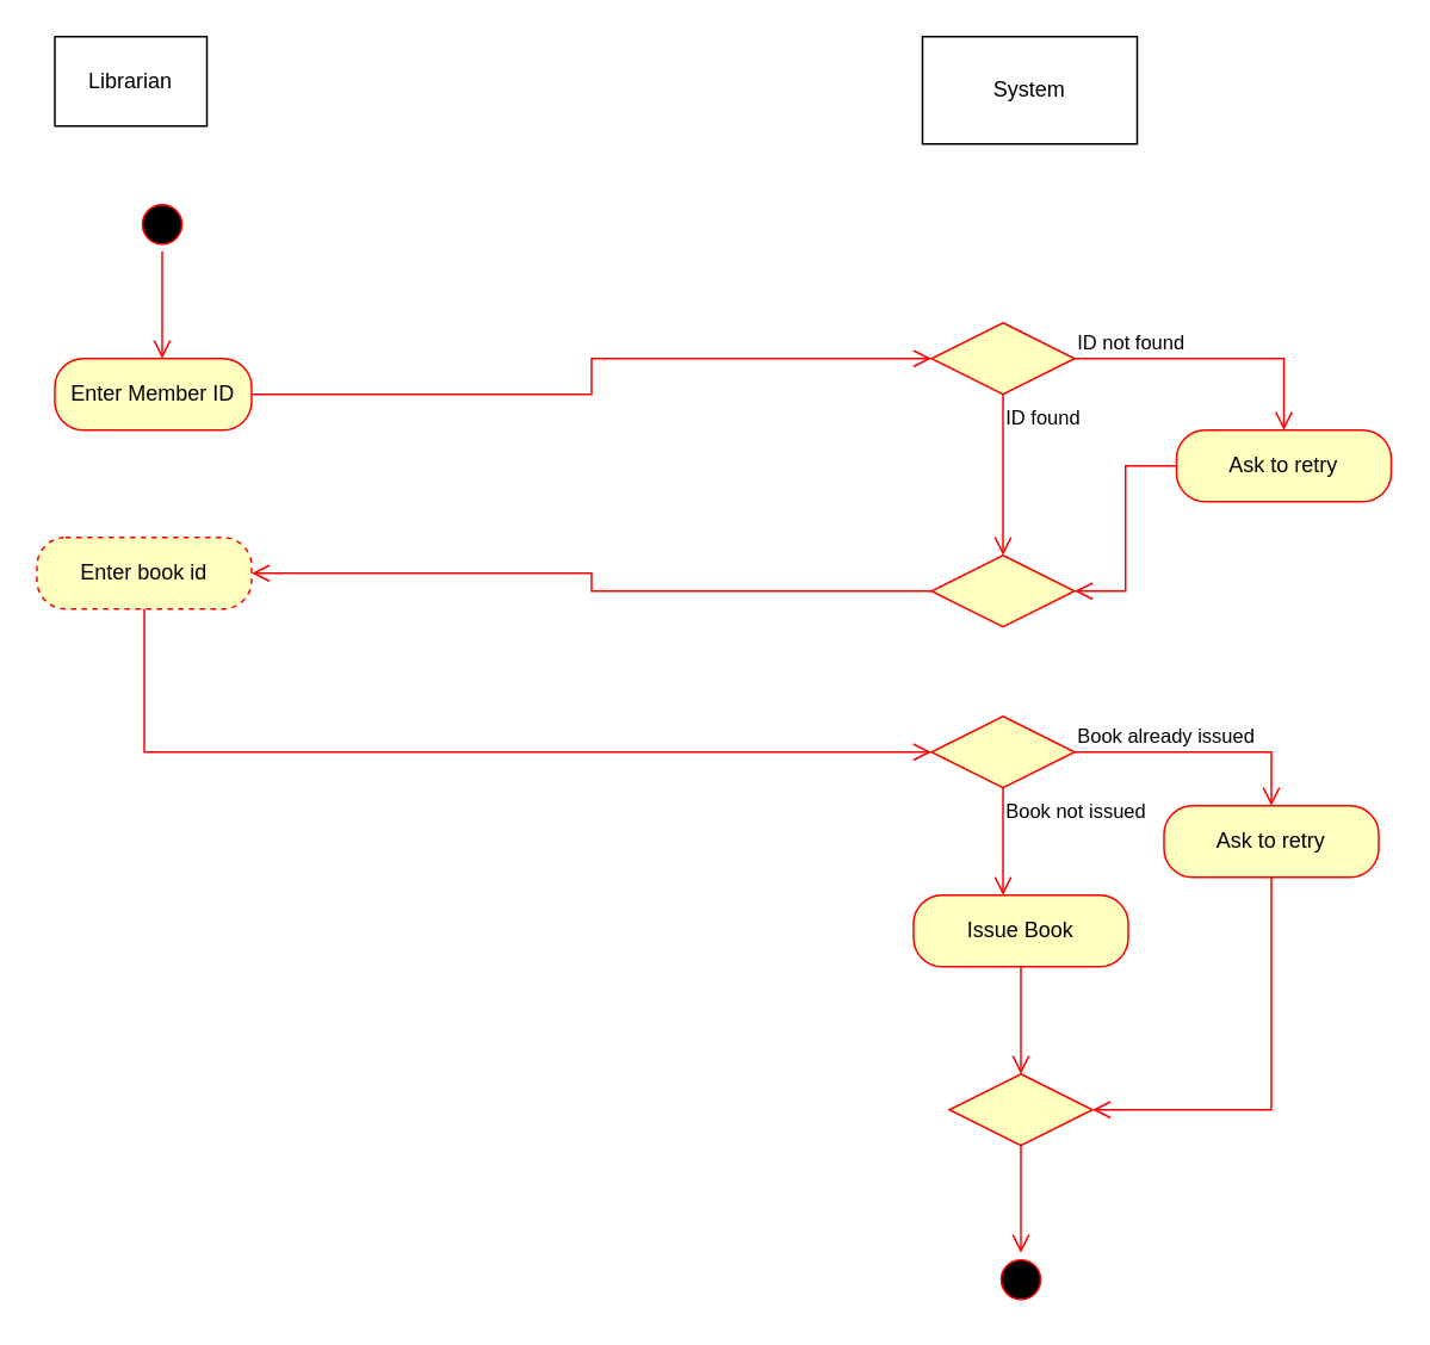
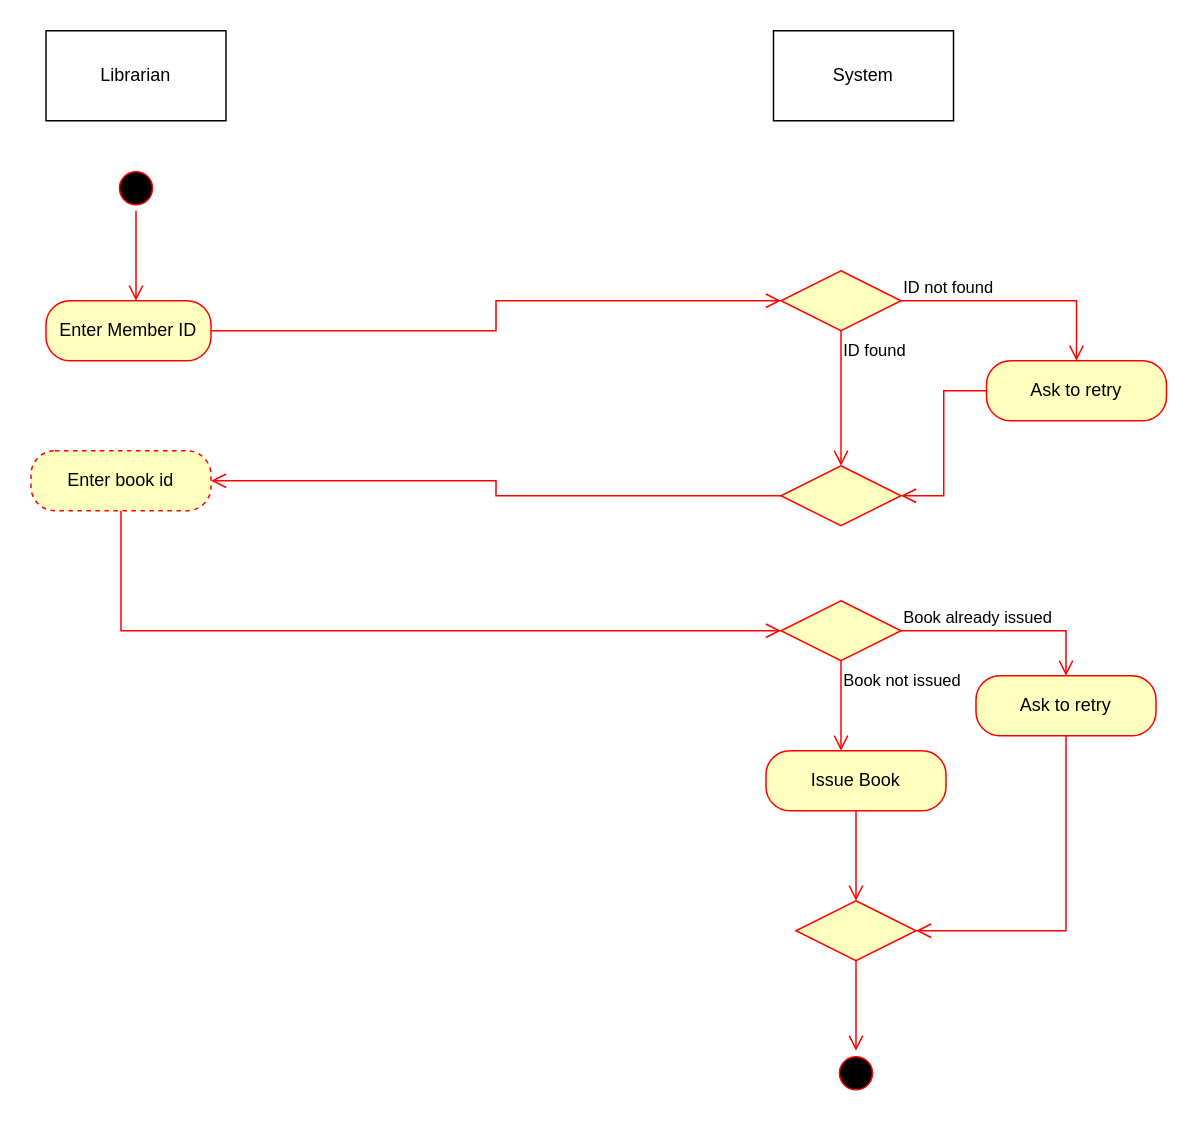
  <mxCell id="0" />
  <mxCell id="1" parent="0" />
- <mxCell id="2" value="Librarian" style="rounded=0;whiteSpace=wrap;html=1;" vertex="1" parent="1"><mxGeometry x="30" y="20" width="85" height="50" as="geometry" /></mxCell>
+ <mxCell id="2" value="Librarian" style="rounded=0;whiteSpace=wrap;html=1;" vertex="1" parent="1"><mxGeometry x="30" y="20" width="120" height="60" as="geometry" /></mxCell>
  <mxCell id="3" value="System" style="rounded=0;whiteSpace=wrap;html=1;" vertex="1" parent="1"><mxGeometry x="515" y="20" width="120" height="60" as="geometry" /></mxCell>
  <mxCell id="4" value="" style="ellipse;html=1;shape=startState;fillColor=#000000;strokeColor=#ff0000;" vertex="1" parent="1"><mxGeometry x="75" y="110" width="30" height="30" as="geometry" /></mxCell>
  <mxCell id="5" value="" style="edgeStyle=orthogonalEdgeStyle;html=1;verticalAlign=bottom;endArrow=open;endSize=8;strokeColor=#ff0000;rounded=0;" edge="1" source="4" parent="1"><mxGeometry relative="1" as="geometry"><mxPoint x="90" y="200" as="targetPoint" /></mxGeometry></mxCell>
  <mxCell id="6" value="Enter Member ID" style="rounded=1;whiteSpace=wrap;html=1;arcSize=40;fontColor=#000000;fillColor=#ffffc0;strokeColor=#ff0000;" vertex="1" parent="1"><mxGeometry x="30" y="200" width="110" height="40" as="geometry" /></mxCell>
  <mxCell id="7" value="" style="rhombus;whiteSpace=wrap;html=1;fontColor=#000000;fillColor=#ffffc0;strokeColor=#ff0000;" vertex="1" parent="1"><mxGeometry x="520" y="180" width="80" height="40" as="geometry" /></mxCell>
  <mxCell id="8" value="ID not found" style="edgeStyle=orthogonalEdgeStyle;html=1;align=left;verticalAlign=bottom;endArrow=open;endSize=8;strokeColor=#ff0000;rounded=0;entryX=0.5;entryY=0;entryDx=0;entryDy=0;" edge="1" source="7" parent="1" target="11"><mxGeometry x="-1" relative="1" as="geometry"><mxPoint x="700" y="200" as="targetPoint" /></mxGeometry></mxCell>
  <mxCell id="9" value="ID found" style="edgeStyle=orthogonalEdgeStyle;html=1;align=left;verticalAlign=top;endArrow=open;endSize=8;strokeColor=#ff0000;rounded=0;entryX=0.5;entryY=0;entryDx=0;entryDy=0;" edge="1" source="7" parent="1" target="13"><mxGeometry x="-1" relative="1" as="geometry"><mxPoint x="560" y="280" as="targetPoint" /><mxPoint as="offset" /></mxGeometry></mxCell>
  <mxCell id="10" value="" style="edgeStyle=orthogonalEdgeStyle;html=1;verticalAlign=bottom;endArrow=open;endSize=8;strokeColor=#ff0000;rounded=0;entryX=0;entryY=0.5;entryDx=0;entryDy=0;exitX=1;exitY=0.5;exitDx=0;exitDy=0;" edge="1" source="6" parent="1" target="7"><mxGeometry relative="1" as="geometry"><mxPoint x="84.5" y="300" as="targetPoint" /><mxPoint x="84.5" y="240" as="sourcePoint" /></mxGeometry></mxCell>
  <mxCell id="11" value="Ask to retry" style="rounded=1;whiteSpace=wrap;html=1;arcSize=40;fontColor=#000000;fillColor=#ffffc0;strokeColor=#ff0000;" vertex="1" parent="1"><mxGeometry x="657" y="240" width="120" height="40" as="geometry" /></mxCell>
  <mxCell id="12" value="" style="edgeStyle=orthogonalEdgeStyle;html=1;verticalAlign=bottom;endArrow=open;endSize=8;strokeColor=#ff0000;rounded=0;entryX=1;entryY=0.5;entryDx=0;entryDy=0;" edge="1" source="11" parent="1" target="13"><mxGeometry relative="1" as="geometry"><mxPoint x="717" y="340" as="targetPoint" /></mxGeometry></mxCell>
  <mxCell id="13" value="" style="rhombus;whiteSpace=wrap;html=1;fontColor=#000000;fillColor=#ffffc0;strokeColor=#ff0000;" vertex="1" parent="1"><mxGeometry x="520" y="310" width="80" height="40" as="geometry" /></mxCell>
  <mxCell id="14" value="" style="edgeStyle=orthogonalEdgeStyle;html=1;align=left;verticalAlign=top;endArrow=open;endSize=8;strokeColor=#ff0000;rounded=0;entryX=1;entryY=0.5;entryDx=0;entryDy=0;" edge="1" source="13" parent="1" target="15"><mxGeometry x="-1" relative="1" as="geometry"><mxPoint x="290" y="330" as="targetPoint" /></mxGeometry></mxCell>
  <mxCell id="15" value="Enter book id" style="rounded=1;whiteSpace=wrap;html=1;arcSize=40;fontColor=#000000;fillColor=#ffffc0;strokeColor=#ff0000;dashed=1;" vertex="1" parent="1"><mxGeometry x="20" y="300" width="120" height="40" as="geometry" /></mxCell>
  <mxCell id="16" value="" style="edgeStyle=orthogonalEdgeStyle;html=1;verticalAlign=bottom;endArrow=open;endSize=8;strokeColor=#ff0000;rounded=0;entryX=0;entryY=0.5;entryDx=0;entryDy=0;" edge="1" source="15" parent="1" target="17"><mxGeometry relative="1" as="geometry"><mxPoint x="290" y="460" as="targetPoint" /><Array as="points"><mxPoint x="80" y="420" /></Array></mxGeometry></mxCell>
  <mxCell id="17" value="" style="rhombus;whiteSpace=wrap;html=1;fontColor=#000000;fillColor=#ffffc0;strokeColor=#ff0000;" vertex="1" parent="1"><mxGeometry x="520" y="400" width="80" height="40" as="geometry" /></mxCell>
  <mxCell id="18" value="Book already issued" style="edgeStyle=orthogonalEdgeStyle;html=1;align=left;verticalAlign=bottom;endArrow=open;endSize=8;strokeColor=#ff0000;rounded=0;entryX=0.5;entryY=0;entryDx=0;entryDy=0;" edge="1" source="17" parent="1" target="24"><mxGeometry x="-1" relative="1" as="geometry"><mxPoint x="700" y="420" as="targetPoint" /></mxGeometry></mxCell>
  <mxCell id="19" value="Book not issued" style="edgeStyle=orthogonalEdgeStyle;html=1;align=left;verticalAlign=top;endArrow=open;endSize=8;strokeColor=#ff0000;rounded=0;" edge="1" source="17" parent="1"><mxGeometry x="-1" relative="1" as="geometry"><mxPoint x="560" y="500" as="targetPoint" /></mxGeometry></mxCell>
  <mxCell id="20" value="" style="rhombus;whiteSpace=wrap;html=1;fontColor=#000000;fillColor=#ffffc0;strokeColor=#ff0000;" vertex="1" parent="1"><mxGeometry x="530" y="600" width="80" height="40" as="geometry" /></mxCell>
  <mxCell id="21" value="" style="edgeStyle=orthogonalEdgeStyle;html=1;align=left;verticalAlign=top;endArrow=open;endSize=8;strokeColor=#ff0000;rounded=0;" edge="1" source="20" parent="1"><mxGeometry x="-1" relative="1" as="geometry"><mxPoint x="570" y="700" as="targetPoint" /></mxGeometry></mxCell>
  <mxCell id="22" value="Issue Book" style="rounded=1;whiteSpace=wrap;html=1;arcSize=40;fontColor=#000000;fillColor=#ffffc0;strokeColor=#ff0000;" vertex="1" parent="1"><mxGeometry x="510" y="500" width="120" height="40" as="geometry" /></mxCell>
  <mxCell id="23" value="" style="edgeStyle=orthogonalEdgeStyle;html=1;verticalAlign=bottom;endArrow=open;endSize=8;strokeColor=#ff0000;rounded=0;" edge="1" source="22" parent="1"><mxGeometry relative="1" as="geometry"><mxPoint x="570" y="600" as="targetPoint" /></mxGeometry></mxCell>
  <mxCell id="24" value="Ask to retry" style="rounded=1;whiteSpace=wrap;html=1;arcSize=40;fontColor=#000000;fillColor=#ffffc0;strokeColor=#ff0000;" vertex="1" parent="1"><mxGeometry x="650" y="450" width="120" height="40" as="geometry" /></mxCell>
  <mxCell id="25" value="" style="edgeStyle=orthogonalEdgeStyle;html=1;verticalAlign=bottom;endArrow=open;endSize=8;strokeColor=#ff0000;rounded=0;entryX=1;entryY=0.5;entryDx=0;entryDy=0;" edge="1" source="24" parent="1" target="20"><mxGeometry relative="1" as="geometry"><mxPoint x="710" y="630" as="targetPoint" /><Array as="points"><mxPoint x="710" y="620" /></Array></mxGeometry></mxCell>
  <mxCell id="26" value="" style="ellipse;html=1;shape=startState;fillColor=#000000;strokeColor=#ff0000;" vertex="1" parent="1"><mxGeometry x="555" y="700" width="30" height="30" as="geometry" /></mxCell>
